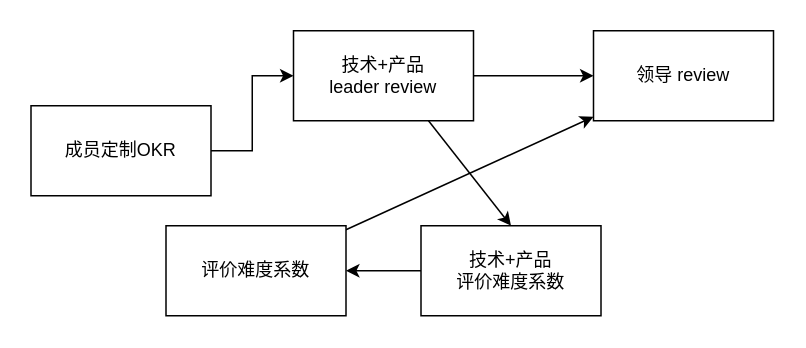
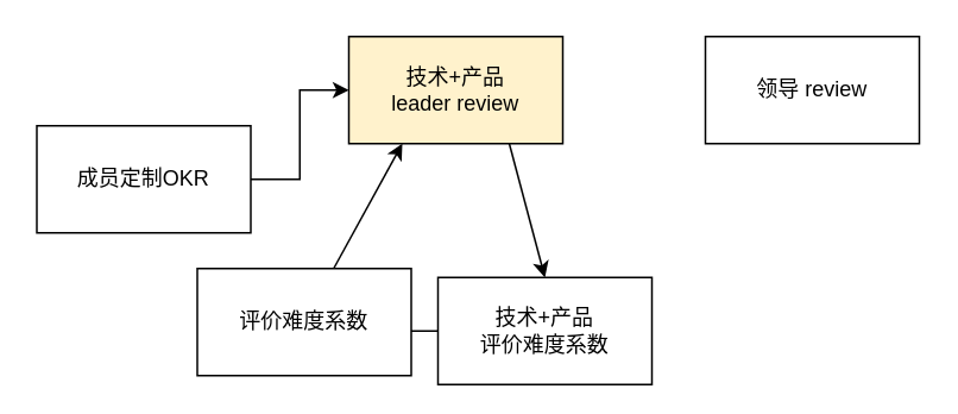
  <mxCell id="0" />
  <mxCell id="1" parent="0" />
  <mxCell id="2" style="edgeStyle=orthogonalEdgeStyle;rounded=0;orthogonalLoop=1;jettySize=auto;html=1;entryX=0;entryY=0.5;entryDx=0;entryDy=0;" edge="1" parent="1" source="3" target="6"><mxGeometry relative="1" as="geometry" /></mxCell>
  <mxCell id="3" value="&lt;span&gt;成员定制OKR&lt;/span&gt;" style="whiteSpace=wrap;html=1;" vertex="1" parent="1"><mxGeometry x="20" y="70" width="120" height="60" as="geometry" /></mxCell>
  <mxCell id="4" style="rounded=0;orthogonalLoop=1;jettySize=auto;html=1;exitX=0.75;exitY=1;exitDx=0;exitDy=0;entryX=0.5;entryY=0;entryDx=0;entryDy=0;" edge="1" parent="1" source="6" target="8"><mxGeometry relative="1" as="geometry" /></mxCell>
- <mxCell id="5" style="edgeStyle=none;rounded=0;orthogonalLoop=1;jettySize=auto;html=1;entryX=0;entryY=0.5;entryDx=0;entryDy=0;" edge="1" parent="1" source="6" target="11"><mxGeometry relative="1" as="geometry" /></mxCell>
- <mxCell id="6" value="技术+产品&lt;br&gt;leader review" style="whiteSpace=wrap;html=1;" vertex="1" parent="1"><mxGeometry x="195" y="20" width="120" height="60" as="geometry" /></mxCell>
+ <mxCell id="6" value="技术+产品&lt;br&gt;leader review" style="whiteSpace=wrap;html=1;fillColor=#fff2cc;" vertex="1" parent="1"><mxGeometry x="195" y="20" width="120" height="60" as="geometry" /></mxCell>
  <mxCell id="7" style="edgeStyle=orthogonalEdgeStyle;rounded=0;orthogonalLoop=1;jettySize=auto;html=1;entryX=1;entryY=0.5;entryDx=0;entryDy=0;" edge="1" parent="1" source="8" target="10"><mxGeometry relative="1" as="geometry" /></mxCell>
- <mxCell id="8" value="技术+产品&lt;br&gt;评价难度系数" style="whiteSpace=wrap;html=1;" vertex="1" parent="1"><mxGeometry x="280" y="150" width="120" height="60" as="geometry" /></mxCell>
- <mxCell id="9" style="rounded=0;orthogonalLoop=1;jettySize=auto;html=1;" edge="1" parent="1" source="10" target="11"><mxGeometry relative="1" as="geometry" /></mxCell>
+ <mxCell id="8" value="技术+产品&lt;br&gt;评价难度系数" style="whiteSpace=wrap;html=1;" vertex="1" parent="1"><mxGeometry x="245" y="155" width="120" height="60" as="geometry" /></mxCell>
+ <mxCell id="9" style="rounded=0;orthogonalLoop=1;jettySize=auto;html=1;entryX=0.25;entryY=1;entryDx=0;entryDy=0;" edge="1" parent="1" source="10" target="6"><mxGeometry relative="1" as="geometry" /></mxCell>
  <mxCell id="10" value="评价难度系数" style="whiteSpace=wrap;html=1;" vertex="1" parent="1"><mxGeometry x="110" y="150" width="120" height="60" as="geometry" /></mxCell>
  <mxCell id="11" value="领导 review" style="whiteSpace=wrap;html=1;" vertex="1" parent="1"><mxGeometry x="395" y="20" width="120" height="60" as="geometry" /></mxCell>
